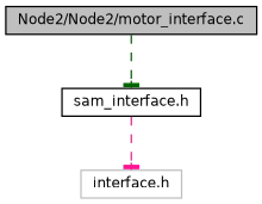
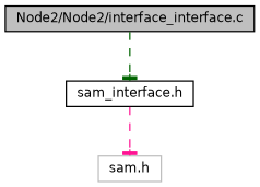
  digraph {
    node [color=black fillcolor=white fontname=Helvetica fontsize=10 shape=record style=filled]
    edge [arrowhead=tee fontname=Helvetica fontsize=10 labelfontname=Helvetica labelfontsize=10 style=dashed]
-   n1 [fillcolor=grey75 fontcolor=black height=0.2 label="Node2/Node2/motor_interface.c" width=0.4]
+   n1 [fillcolor=grey75 fontcolor=black height=0.2 label="Node2/Node2/interface_interface.c" width=0.4]
    n2 [height=0.2 label="sam_interface.h" width=0.4]
-   n3 [color=grey75 height=0.2 label="interface.h" width=0.4]
+   n3 [color=grey75 height=0.2 label="sam.h" width=0.4]
    n1 -> n2 [color=darkgreen]
    n2 -> n3 [color=deeppink]
  }
